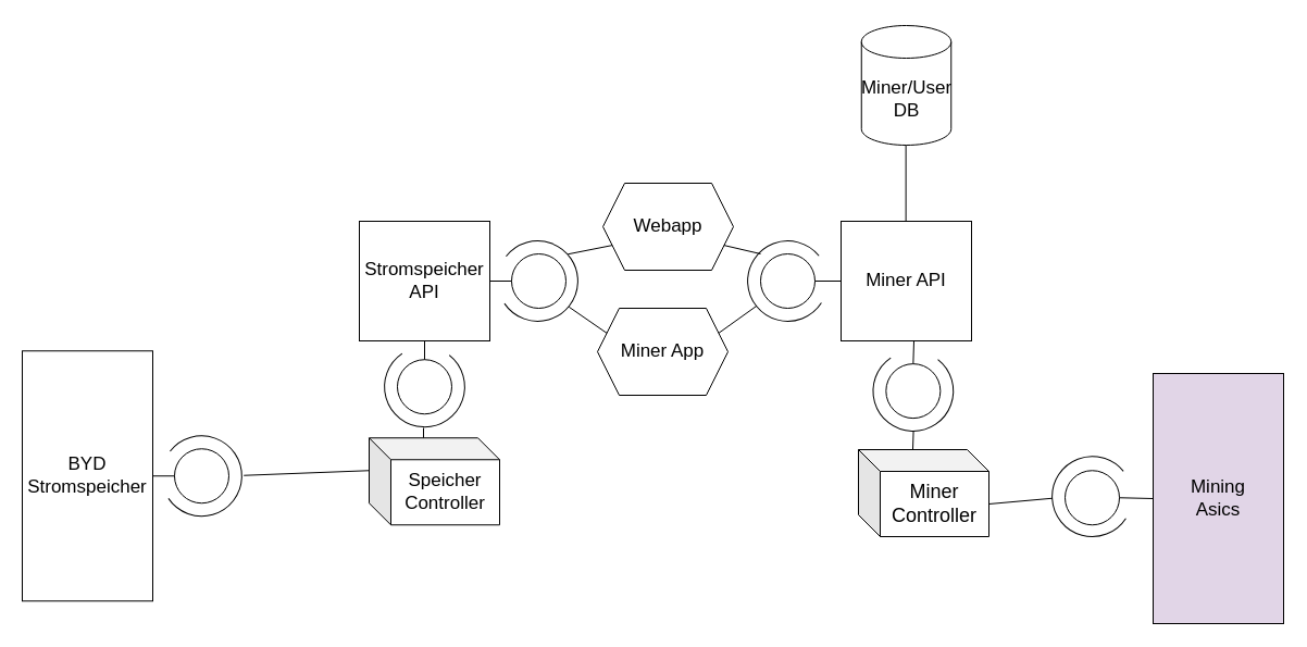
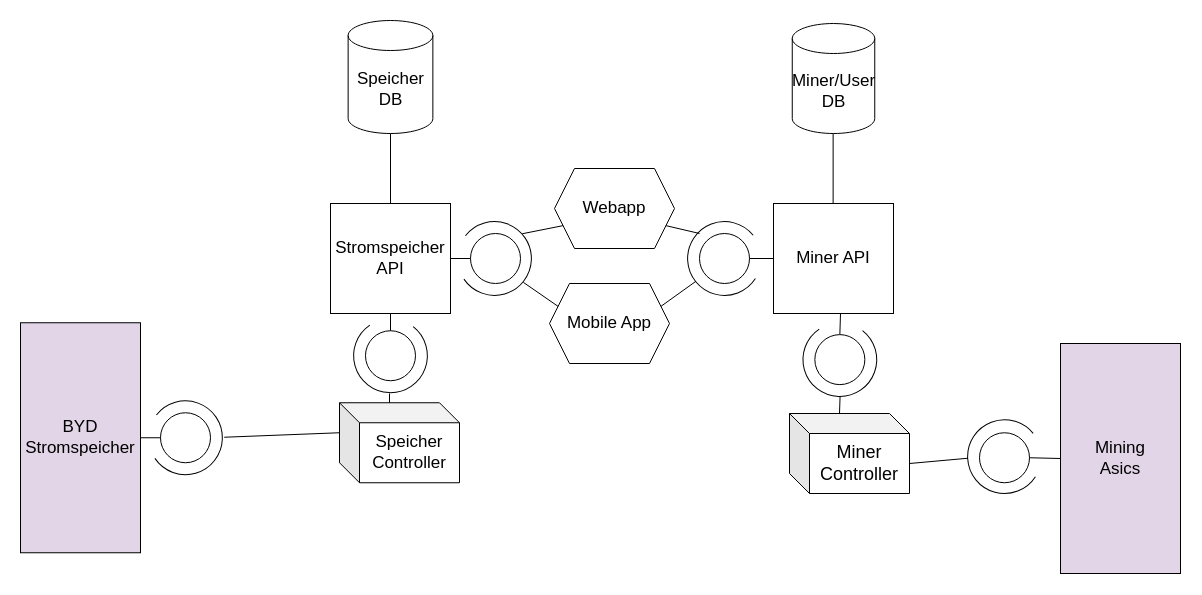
  <mxCell id="0" />
  <mxCell id="1" parent="0" />
  <mxCell id="2" value="" style="verticalLabelPosition=bottom;verticalAlign=top;html=1;shape=mxgraph.basic.arc;startAngle=0.3;endAngle=0.1;rotation=15;" vertex="1" parent="1"><mxGeometry x="687.12" y="221.13" width="73.75" height="73.75" as="geometry" /></mxCell>
  <mxCell id="3" value="" style="verticalLabelPosition=bottom;verticalAlign=top;html=1;shape=mxgraph.basic.arc;startAngle=0.3;endAngle=0.1;rotation=-160;" vertex="1" parent="1"><mxGeometry x="457.12" y="221.13" width="73.75" height="73.75" as="geometry" /></mxCell>
  <mxCell id="4" value="" style="verticalLabelPosition=bottom;verticalAlign=top;html=1;shape=mxgraph.basic.arc;startAngle=0.3;endAngle=0.1;rotation=-160;" vertex="1" parent="1"><mxGeometry x="148.13" y="400.37" width="73.75" height="73.75" as="geometry" /></mxCell>
  <mxCell id="5" value="" style="verticalLabelPosition=bottom;verticalAlign=top;html=1;shape=mxgraph.basic.arc;startAngle=0.3;endAngle=0.1;rotation=-70;" vertex="1" parent="1"><mxGeometry x="353.12" y="318.37" width="73.75" height="73.75" as="geometry" /></mxCell>
  <mxCell id="6" value="" style="verticalLabelPosition=bottom;verticalAlign=top;html=1;shape=mxgraph.basic.arc;startAngle=0.3;endAngle=0.1;rotation=-70;" vertex="1" parent="1"><mxGeometry x="802.47" y="322.25" width="73.75" height="73.75" as="geometry" /></mxCell>
- <mxCell id="7" value="&lt;font style=&quot;font-size: 17px;&quot;&gt;BYD&lt;br&gt;Stromspeicher&lt;/font&gt;" style="rounded=0;whiteSpace=wrap;html=1;" vertex="1" parent="1"><mxGeometry x="20" y="322.25" width="120" height="230" as="geometry" /></mxCell>
+ <mxCell id="7" value="&lt;font style=&quot;font-size: 17px;&quot;&gt;BYD&lt;br&gt;Stromspeicher&lt;/font&gt;" style="rounded=0;whiteSpace=wrap;html=1;fillColor=#e1d5e7;" vertex="1" parent="1"><mxGeometry x="20" y="322.25" width="120" height="230" as="geometry" /></mxCell>
  <mxCell id="8" value="&lt;font style=&quot;font-size: 17px;&quot;&gt;Stromspeicher API&lt;/font&gt;" style="rounded=0;whiteSpace=wrap;html=1;" vertex="1" parent="1"><mxGeometry x="330" y="203" width="120" height="110" as="geometry" /></mxCell>
  <mxCell id="9" value="" style="ellipse;whiteSpace=wrap;html=1;aspect=fixed;" vertex="1" parent="1"><mxGeometry x="470" y="233" width="50" height="50" as="geometry" /></mxCell>
  <mxCell id="10" value="" style="ellipse;whiteSpace=wrap;html=1;aspect=fixed;" vertex="1" parent="1"><mxGeometry x="160" y="412.25" width="50" height="50" as="geometry" /></mxCell>
  <mxCell id="11" value="&lt;font style=&quot;font-size: 17px;&quot;&gt;Miner API&lt;/font&gt;" style="rounded=0;whiteSpace=wrap;html=1;" vertex="1" parent="1"><mxGeometry x="773" y="203" width="120" height="110" as="geometry" /></mxCell>
  <mxCell id="12" value="" style="ellipse;whiteSpace=wrap;html=1;aspect=fixed;" vertex="1" parent="1"><mxGeometry x="699" y="233" width="50" height="50" as="geometry" /></mxCell>
+ <mxCell id="13" value="&lt;font style=&quot;font-size: 17px;&quot;&gt;Speicher DB&lt;/font&gt;" style="shape=cylinder3;whiteSpace=wrap;html=1;boundedLbl=1;backgroundOutline=1;size=15;" vertex="1" parent="1"><mxGeometry x="347.63" y="20.01" width="84.74" height="112.99" as="geometry" /></mxCell>
  <mxCell id="14" value="" style="endArrow=none;html=1;rounded=0;exitX=1;exitY=0.5;exitDx=0;exitDy=0;entryX=0;entryY=0.5;entryDx=0;entryDy=0;" edge="1" parent="1" source="7" target="10"><mxGeometry width="50" height="50" relative="1" as="geometry"><mxPoint x="640" y="512.25" as="sourcePoint" /><mxPoint x="690" y="462.25" as="targetPoint" /></mxGeometry></mxCell>
  <mxCell id="15" value="&lt;font style=&quot;font-size: 17px;&quot;&gt;Speicher Controller&lt;/font&gt;" style="shape=cube;whiteSpace=wrap;html=1;boundedLbl=1;backgroundOutline=1;darkOpacity=0.05;darkOpacity2=0.1;" vertex="1" parent="1"><mxGeometry x="339" y="402.25" width="120" height="80" as="geometry" /></mxCell>
  <mxCell id="16" value="" style="endArrow=none;html=1;rounded=0;exitX=0.009;exitY=0.686;exitDx=0;exitDy=0;entryX=0;entryY=0;entryDx=0;entryDy=30;entryPerimeter=0;startArrow=none;exitPerimeter=0;" edge="1" parent="1" source="4" target="15"><mxGeometry width="50" height="50" relative="1" as="geometry"><mxPoint x="290" y="437.25" as="sourcePoint" /><mxPoint x="340" y="382.25" as="targetPoint" /></mxGeometry></mxCell>
  <mxCell id="17" value="" style="endArrow=none;html=1;rounded=0;exitX=0;exitY=0;exitDx=50;exitDy=0;exitPerimeter=0;" edge="1" parent="1" source="15"><mxGeometry width="50" height="50" relative="1" as="geometry"><mxPoint x="650" y="323" as="sourcePoint" /><mxPoint x="389" y="393" as="targetPoint" /></mxGeometry></mxCell>
  <mxCell id="18" value="" style="endArrow=none;html=1;rounded=0;exitX=1;exitY=0.5;exitDx=0;exitDy=0;entryX=0;entryY=0.5;entryDx=0;entryDy=0;" edge="1" parent="1" source="8" target="9"><mxGeometry width="50" height="50" relative="1" as="geometry"><mxPoint x="650" y="323" as="sourcePoint" /><mxPoint x="490" y="263" as="targetPoint" /></mxGeometry></mxCell>
  <mxCell id="19" value="&lt;font style=&quot;font-size: 17px;&quot;&gt;Webapp&lt;/font&gt;" style="shape=hexagon;perimeter=hexagonPerimeter2;whiteSpace=wrap;html=1;fixedSize=1;" vertex="1" parent="1"><mxGeometry x="554" y="168" width="120" height="80" as="geometry" /></mxCell>
- <mxCell id="20" value="&lt;font style=&quot;font-size: 17px;&quot;&gt;Miner App&lt;/font&gt;" style="shape=hexagon;perimeter=hexagonPerimeter2;whiteSpace=wrap;html=1;fixedSize=1;" vertex="1" parent="1"><mxGeometry x="549" y="283" width="120" height="80" as="geometry" /></mxCell>
+ <mxCell id="20" value="&lt;font style=&quot;font-size: 17px;&quot;&gt;Mobile App&lt;/font&gt;" style="shape=hexagon;perimeter=hexagonPerimeter2;whiteSpace=wrap;html=1;fixedSize=1;" vertex="1" parent="1"><mxGeometry x="549" y="283" width="120" height="80" as="geometry" /></mxCell>
  <mxCell id="21" value="" style="endArrow=none;html=1;rounded=0;exitX=0.022;exitY=0.33;exitDx=0;exitDy=0;entryX=0;entryY=0.25;entryDx=0;entryDy=0;exitPerimeter=0;" edge="1" parent="1" source="3" target="20"><mxGeometry width="50" height="50" relative="1" as="geometry"><mxPoint x="516" y="294.025" as="sourcePoint" /><mxPoint x="679" y="283" as="targetPoint" /></mxGeometry></mxCell>
  <mxCell id="22" value="" style="endArrow=none;html=1;rounded=0;exitX=0.261;exitY=0.944;exitDx=0;exitDy=0;entryX=0;entryY=0.75;entryDx=0;entryDy=0;exitPerimeter=0;" edge="1" parent="1" source="3" target="19"><mxGeometry width="50" height="50" relative="1" as="geometry"><mxPoint x="522.284" y="229.716" as="sourcePoint" /><mxPoint x="579" y="93" as="targetPoint" /></mxGeometry></mxCell>
  <mxCell id="23" value="" style="endArrow=none;html=1;rounded=0;exitX=1;exitY=0.5;exitDx=0;exitDy=0;entryX=0;entryY=0.5;entryDx=0;entryDy=0;" edge="1" parent="1" source="12" target="11"><mxGeometry width="50" height="50" relative="1" as="geometry"><mxPoint x="329" y="248" as="sourcePoint" /><mxPoint x="349" y="248" as="targetPoint" /></mxGeometry></mxCell>
  <mxCell id="24" value="" style="endArrow=none;html=1;rounded=0;exitX=1;exitY=0.75;exitDx=0;exitDy=0;entryX=0.085;entryY=0.26;entryDx=0;entryDy=0;entryPerimeter=0;" edge="1" parent="1" source="19" target="2"><mxGeometry width="50" height="50" relative="1" as="geometry"><mxPoint x="699" y="143" as="sourcePoint" /><mxPoint x="749" y="93" as="targetPoint" /></mxGeometry></mxCell>
  <mxCell id="25" value="" style="endArrow=none;html=1;rounded=0;exitX=1;exitY=0.25;exitDx=0;exitDy=0;entryX=0.207;entryY=0.897;entryDx=0;entryDy=0;entryPerimeter=0;" edge="1" parent="1" source="20" target="2"><mxGeometry width="50" height="50" relative="1" as="geometry"><mxPoint x="670.429" y="220.143" as="sourcePoint" /><mxPoint x="726.322" y="250.322" as="targetPoint" /></mxGeometry></mxCell>
+ <mxCell id="26" value="" style="endArrow=none;html=1;rounded=0;exitX=0.5;exitY=0;exitDx=0;exitDy=0;entryX=0.5;entryY=1;entryDx=0;entryDy=0;entryPerimeter=0;" edge="1" parent="1" source="8" target="13"><mxGeometry width="50" height="50" relative="1" as="geometry"><mxPoint x="522.678" y="250.322" as="sourcePoint" /><mxPoint x="568.571" y="220.143" as="targetPoint" /></mxGeometry></mxCell>
  <mxCell id="27" value="&lt;font style=&quot;font-size: 17px;&quot;&gt;Miner/User&lt;br&gt;DB&lt;/font&gt;" style="shape=cylinder3;whiteSpace=wrap;html=1;boundedLbl=1;backgroundOutline=1;size=15;" vertex="1" parent="1"><mxGeometry x="791.75" y="23" width="82.5" height="110" as="geometry" /></mxCell>
  <mxCell id="28" value="" style="endArrow=none;html=1;rounded=0;exitX=0.5;exitY=0;exitDx=0;exitDy=0;entryX=0.5;entryY=1;entryDx=0;entryDy=0;entryPerimeter=0;" edge="1" parent="1"><mxGeometry width="50" height="50" relative="1" as="geometry"><mxPoint x="832.63" y="203" as="sourcePoint" /><mxPoint x="832.63" y="133" as="targetPoint" /></mxGeometry></mxCell>
  <mxCell id="29" value="&lt;font style=&quot;font-size: 18px;&quot;&gt;Miner&lt;br&gt;Controller&lt;/font&gt;" style="shape=cube;whiteSpace=wrap;html=1;boundedLbl=1;backgroundOutline=1;darkOpacity=0.05;darkOpacity2=0.1;" vertex="1" parent="1"><mxGeometry x="789" y="413" width="120" height="80" as="geometry" /></mxCell>
  <mxCell id="30" value="" style="endArrow=none;html=1;rounded=0;exitX=0.5;exitY=0;exitDx=0;exitDy=0;entryX=0.5;entryY=1;entryDx=0;entryDy=0;" edge="1" parent="1" source="35"><mxGeometry width="50" height="50" relative="1" as="geometry"><mxPoint x="1100" y="323" as="sourcePoint" /><mxPoint x="840" y="313" as="targetPoint" /></mxGeometry></mxCell>
  <mxCell id="31" value="&lt;font style=&quot;font-size: 17px;&quot;&gt;Mining&lt;br&gt;Asics&lt;/font&gt;" style="rounded=0;whiteSpace=wrap;html=1;fillColor=#e1d5e7;" vertex="1" parent="1"><mxGeometry x="1060" y="343" width="120" height="230" as="geometry" /></mxCell>
  <mxCell id="32" value="" style="ellipse;whiteSpace=wrap;html=1;aspect=fixed;" vertex="1" parent="1"><mxGeometry x="979" y="432.25" width="50" height="50" as="geometry" /></mxCell>
  <mxCell id="33" value="" style="endArrow=none;html=1;rounded=0;entryX=1;entryY=0.5;entryDx=0;entryDy=0;exitX=0;exitY=0.5;exitDx=0;exitDy=0;" edge="1" parent="1" target="32" source="31"><mxGeometry width="50" height="50" relative="1" as="geometry"><mxPoint x="1029" y="458" as="sourcePoint" /><mxPoint x="1489" y="483" as="targetPoint" /></mxGeometry></mxCell>
  <mxCell id="34" value="" style="endArrow=none;html=1;rounded=0;entryX=0;entryY=0;entryDx=120.0;entryDy=50;entryPerimeter=0;exitX=0.028;exitY=0.649;exitDx=0;exitDy=0;exitPerimeter=0;" edge="1" parent="1" source="39" target="29"><mxGeometry width="50" height="50" relative="1" as="geometry"><mxPoint x="939" y="463" as="sourcePoint" /><mxPoint x="1009" y="458" as="targetPoint" /></mxGeometry></mxCell>
  <mxCell id="35" value="" style="ellipse;whiteSpace=wrap;html=1;aspect=fixed;" vertex="1" parent="1"><mxGeometry x="814.35" y="334.12" width="50" height="50" as="geometry" /></mxCell>
  <mxCell id="36" value="" style="endArrow=none;html=1;rounded=0;exitX=0;exitY=0;exitDx=50.0;exitDy=0;entryX=0.031;entryY=0.674;entryDx=0;entryDy=0;exitPerimeter=0;entryPerimeter=0;" edge="1" parent="1" source="29" target="6"><mxGeometry width="50" height="50" relative="1" as="geometry"><mxPoint x="848" y="343" as="sourcePoint" /><mxPoint x="850" y="323" as="targetPoint" /></mxGeometry></mxCell>
  <mxCell id="37" value="" style="ellipse;whiteSpace=wrap;html=1;aspect=fixed;" vertex="1" parent="1"><mxGeometry x="364.99" y="330.24" width="50" height="50" as="geometry" /></mxCell>
  <mxCell id="38" value="" style="endArrow=none;html=1;rounded=0;exitX=0.5;exitY=0;exitDx=0;exitDy=0;entryX=0.5;entryY=1;entryDx=0;entryDy=0;" edge="1" parent="1" source="37" target="8"><mxGeometry width="50" height="50" relative="1" as="geometry"><mxPoint x="399" y="412.25" as="sourcePoint" /><mxPoint x="399" y="403" as="targetPoint" /></mxGeometry></mxCell>
  <mxCell id="39" value="" style="verticalLabelPosition=bottom;verticalAlign=top;html=1;shape=mxgraph.basic.arc;startAngle=0.3;endAngle=0.1;rotation=15;" vertex="1" parent="1"><mxGeometry x="967.13" y="419.25" width="73.75" height="73.75" as="geometry" /></mxCell>
